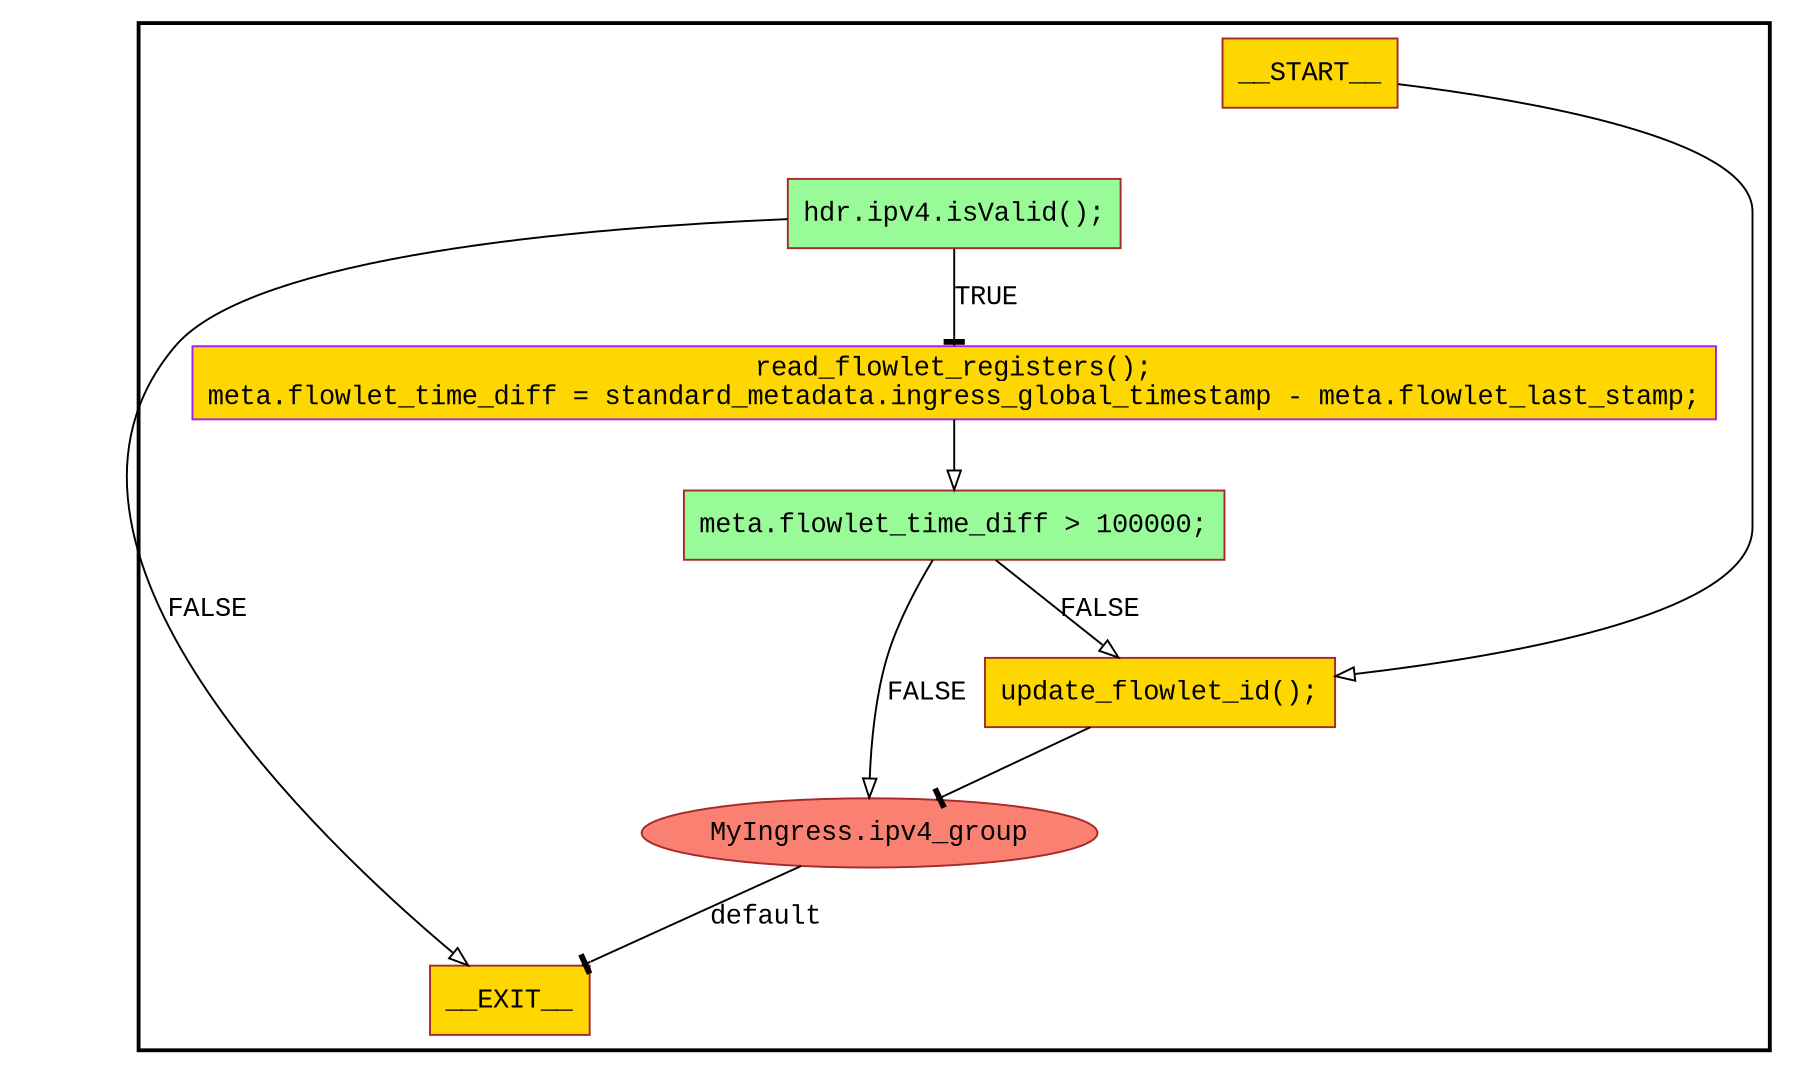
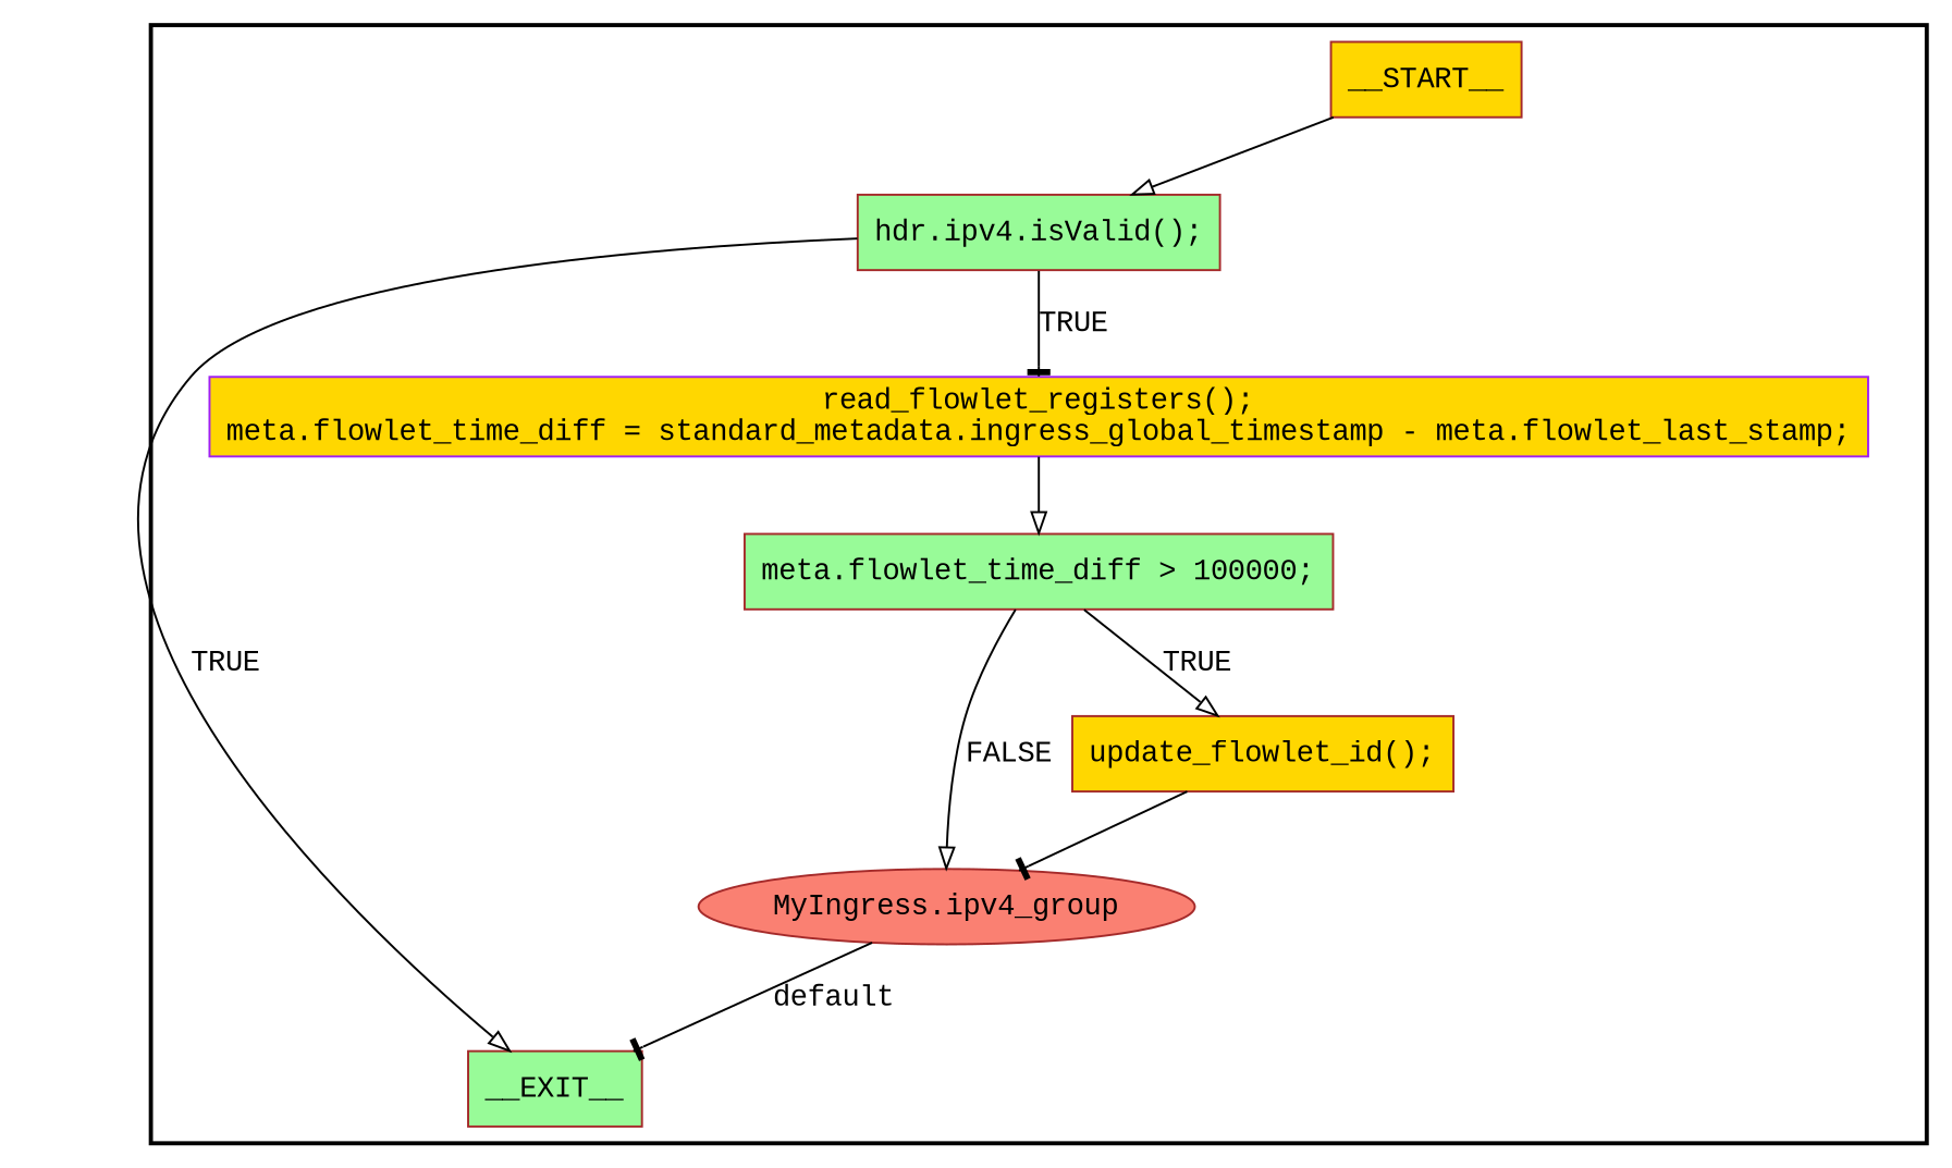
  digraph {
    fontname="Liberation Mono"
    node [color=brown fillcolor=gold fontname="Liberation Mono" shape=rectangle style="solid,filled"]
    edge [arrowhead=onormal fontname="Liberation Mono"]
    n1 [label=__START__]
    n2 [fillcolor=palegreen label="hdr.ipv4.isValid();"]
-   n3 [label=__EXIT__]
+   n3 [fillcolor=palegreen label=__EXIT__]
    n4 [color=purple label="read_flowlet_registers();\nmeta.flowlet_time_diff = standard_metadata.ingress_global_timestamp - meta.flowlet_last_stamp;"]
    n5 [fillcolor=palegreen label="meta.flowlet_time_diff > 100000;"]
    n6 [label="update_flowlet_id();"]
    n7 [fillcolor=salmon label="MyIngress.ipv4_group" shape=ellipse]
    subgraph cluster_1 {
      labeljust=r
      style=bold
      n1
      n2
      n3
      n4
      n5
      n6
      n7
    }
-   n1 -> n6
-   n2 -> n3 [label=FALSE]
+   n1 -> n2
+   n2 -> n3 [label=TRUE]
    n2 -> n4 [arrowhead=tee label=TRUE]
    n4 -> n5
-   n5 -> n6 [label=FALSE]
+   n5 -> n6 [label=TRUE]
    n5 -> n7 [label=FALSE]
    n6 -> n7 [arrowhead=tee]
    n7 -> n3 [arrowhead=tee label=default]
  }
